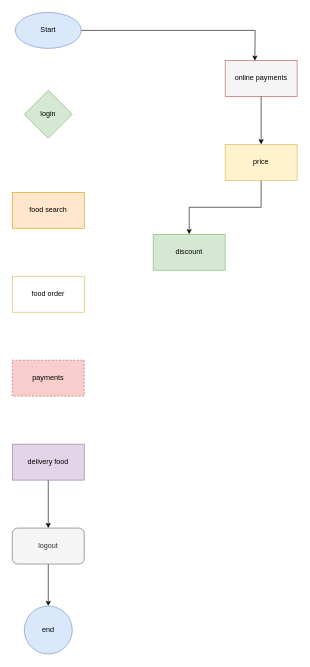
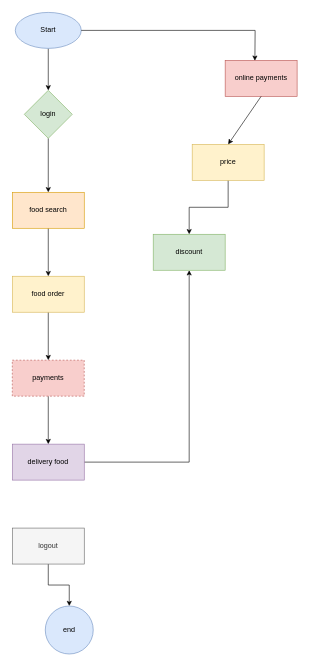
  <mxCell id="0" />
  <mxCell id="1" parent="0" />
+ <mxCell id="2" value="" style="edgeStyle=orthogonalEdgeStyle;rounded=0;orthogonalLoop=1;jettySize=auto;html=1;" edge="1" parent="1" source="3" target="5"><mxGeometry relative="1" as="geometry" /></mxCell>
  <mxCell id="3" value="Start" style="ellipse;whiteSpace=wrap;html=1;fillColor=#dae8fc;strokeColor=#6c8ebf;" vertex="1" parent="1"><mxGeometry x="25" y="20" width="110" height="60" as="geometry" /></mxCell>
+ <mxCell id="4" value="" style="edgeStyle=orthogonalEdgeStyle;rounded=0;orthogonalLoop=1;jettySize=auto;html=1;" edge="1" parent="1" source="5" target="7"><mxGeometry relative="1" as="geometry" /></mxCell>
  <mxCell id="5" value="login" style="rhombus;whiteSpace=wrap;html=1;fillColor=#d5e8d4;strokeColor=#82b366;" vertex="1" parent="1"><mxGeometry x="40" y="150" width="80" height="80" as="geometry" /></mxCell>
+ <mxCell id="6" value="" style="edgeStyle=orthogonalEdgeStyle;rounded=0;orthogonalLoop=1;jettySize=auto;html=1;" edge="1" parent="1" source="7" target="9"><mxGeometry relative="1" as="geometry" /></mxCell>
  <mxCell id="7" value="food search" style="whiteSpace=wrap;html=1;fillColor=#ffe6cc;strokeColor=#d79b00;" vertex="1" parent="1"><mxGeometry x="20" y="320" width="120" height="60" as="geometry" /></mxCell>
- <mxCell id="9" value="food order" style="whiteSpace=wrap;html=1;fillColor=#ffffff;strokeColor=#d6b656;" vertex="1" parent="1"><mxGeometry x="20" y="460" width="120" height="60" as="geometry" /></mxCell>
+ <mxCell id="8" value="" style="edgeStyle=orthogonalEdgeStyle;rounded=0;orthogonalLoop=1;jettySize=auto;html=1;" edge="1" parent="1" source="9" target="11"><mxGeometry relative="1" as="geometry" /></mxCell>
+ <mxCell id="9" value="food order" style="whiteSpace=wrap;html=1;fillColor=#fff2cc;strokeColor=#d6b656;" vertex="1" parent="1"><mxGeometry x="20" y="460" width="120" height="60" as="geometry" /></mxCell>
+ <mxCell id="10" value="" style="edgeStyle=orthogonalEdgeStyle;rounded=0;orthogonalLoop=1;jettySize=auto;html=1;" edge="1" parent="1" source="11" target="13"><mxGeometry relative="1" as="geometry" /></mxCell>
  <mxCell id="11" value="payments" style="whiteSpace=wrap;html=1;fillColor=#f8cecc;strokeColor=#b85450;dashed=1;" vertex="1" parent="1"><mxGeometry x="20" y="600" width="120" height="60" as="geometry" /></mxCell>
- <mxCell id="12" value="" style="edgeStyle=orthogonalEdgeStyle;rounded=0;orthogonalLoop=1;jettySize=auto;html=1;" edge="1" parent="1" source="13" target="15"><mxGeometry relative="1" as="geometry" /></mxCell>
+ <mxCell id="12" value="" style="edgeStyle=orthogonalEdgeStyle;rounded=0;orthogonalLoop=1;jettySize=auto;html=1;" edge="1" parent="1" source="13" target="19"><mxGeometry relative="1" as="geometry" /></mxCell>
  <mxCell id="13" value="delivery food" style="whiteSpace=wrap;html=1;fillColor=#e1d5e7;strokeColor=#9673a6;" vertex="1" parent="1"><mxGeometry x="20" y="740" width="120" height="60" as="geometry" /></mxCell>
  <mxCell id="14" value="" style="edgeStyle=orthogonalEdgeStyle;rounded=0;orthogonalLoop=1;jettySize=auto;html=1;" edge="1" parent="1" source="15" target="16"><mxGeometry relative="1" as="geometry" /></mxCell>
- <mxCell id="15" value="logout" style="whiteSpace=wrap;html=1;fillColor=#f5f5f5;fontColor=#333333;strokeColor=#666666;rounded=1;" vertex="1" parent="1"><mxGeometry x="20" y="880" width="120" height="60" as="geometry" /></mxCell>
- <mxCell id="16" value="end" style="ellipse;whiteSpace=wrap;html=1;fillColor=#dae8fc;strokeColor=#6c8ebf;" vertex="1" parent="1"><mxGeometry x="40" y="1010" width="80" height="80" as="geometry" /></mxCell>
+ <mxCell id="15" value="logout" style="whiteSpace=wrap;html=1;fillColor=#f5f5f5;fontColor=#333333;strokeColor=#666666;" vertex="1" parent="1"><mxGeometry x="20" y="880" width="120" height="60" as="geometry" /></mxCell>
+ <mxCell id="16" value="end" style="ellipse;whiteSpace=wrap;html=1;fillColor=#dae8fc;strokeColor=#6c8ebf;" vertex="1" parent="1"><mxGeometry x="75" y="1010" width="80" height="80" as="geometry" /></mxCell>
  <mxCell id="17" value="" style="edgeStyle=orthogonalEdgeStyle;rounded=0;orthogonalLoop=1;jettySize=auto;html=1;" edge="1" parent="1" source="18" target="19"><mxGeometry relative="1" as="geometry" /></mxCell>
- <mxCell id="18" value="price" style="rounded=0;whiteSpace=wrap;html=1;fillColor=#fff2cc;strokeColor=#d6b656;" vertex="1" parent="1"><mxGeometry x="375" y="240" width="120" height="60" as="geometry" /></mxCell>
+ <mxCell id="18" value="price" style="rounded=0;whiteSpace=wrap;html=1;fillColor=#fff2cc;strokeColor=#d6b656;" vertex="1" parent="1"><mxGeometry x="320" y="240" width="120" height="60" as="geometry" /></mxCell>
  <mxCell id="19" value="discount" style="rounded=0;whiteSpace=wrap;html=1;fillColor=#d5e8d4;strokeColor=#82b366;" vertex="1" parent="1"><mxGeometry x="255" y="390" width="120" height="60" as="geometry" /></mxCell>
- <mxCell id="20" value="online payments" style="rounded=0;whiteSpace=wrap;html=1;fillColor=#f5f5f5;strokeColor=#b85450;" vertex="1" parent="1"><mxGeometry x="375" y="100" width="120" height="60" as="geometry" /></mxCell>
+ <mxCell id="20" value="online payments" style="rounded=0;whiteSpace=wrap;html=1;fillColor=#f8cecc;strokeColor=#b85450;" vertex="1" parent="1"><mxGeometry x="375" y="100" width="120" height="60" as="geometry" /></mxCell>
  <mxCell id="21" value="" style="endArrow=classic;html=1;rounded=0;entryX=0.5;entryY=0;entryDx=0;entryDy=0;" edge="1" parent="1" target="18"><mxGeometry width="50" height="50" relative="1" as="geometry"><mxPoint x="435" y="160" as="sourcePoint" /><mxPoint x="485" y="110" as="targetPoint" /></mxGeometry></mxCell>
  <mxCell id="22" value="" style="endArrow=none;html=1;rounded=0;" edge="1" parent="1"><mxGeometry width="50" height="50" relative="1" as="geometry"><mxPoint x="135" y="50" as="sourcePoint" /><mxPoint x="425" y="50" as="targetPoint" /></mxGeometry></mxCell>
  <mxCell id="23" value="" style="endArrow=classic;html=1;rounded=0;entryX=0.413;entryY=0.01;entryDx=0;entryDy=0;entryPerimeter=0;" edge="1" parent="1" target="20"><mxGeometry width="50" height="50" relative="1" as="geometry"><mxPoint x="425" y="50" as="sourcePoint" /><mxPoint x="435" y="100" as="targetPoint" /></mxGeometry></mxCell>
